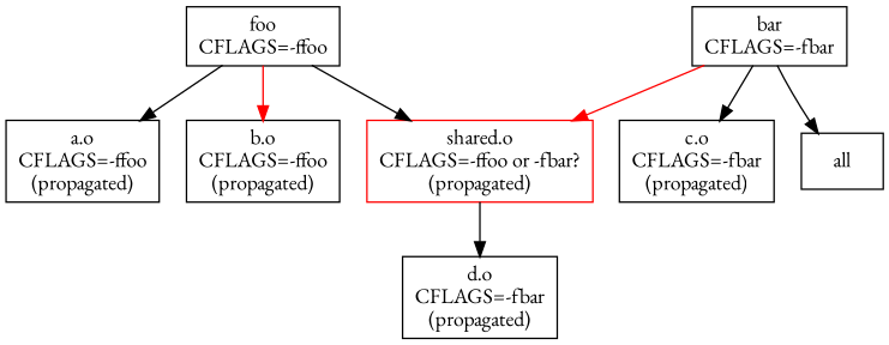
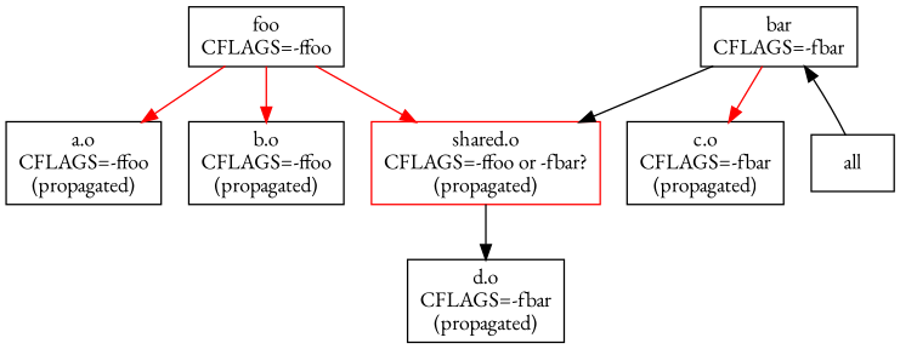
  digraph {
    fontname="EB Garamond"
    node [fontname="EB Garamond" shape=record]
    edge [fontname="EB Garamond"]
    n1 [label="foo\nCFLAGS=-ffoo"]
    n2 [label="a.o\nCFLAGS=-ffoo\n(propagated)"]
    n3 [label="b.o\nCFLAGS=-ffoo\n(propagated)"]
    n4 [color=red label="shared.o\nCFLAGS=-ffoo or -fbar?\n(propagated)"]
    n5 [label="d.o\nCFLAGS=-fbar\n(propagated)"]
    n6 [label="bar\nCFLAGS=-fbar"]
    n7 [label="c.o\nCFLAGS=-fbar\n(propagated)"]
    all
-   n1 -> n2
+   n1 -> n2 [color=red]
    n1 -> n3 [color=red]
-   n1 -> n4 [color=black]
+   n1 -> n4 [color=red]
    n4 -> n5
-   n6 -> n4 [color=red]
-   n6 -> n7
-   n6 -> all
+   n6 -> n4 [color=black]
+   n6 -> n7 [color=red]
+   all -> n6
  }
